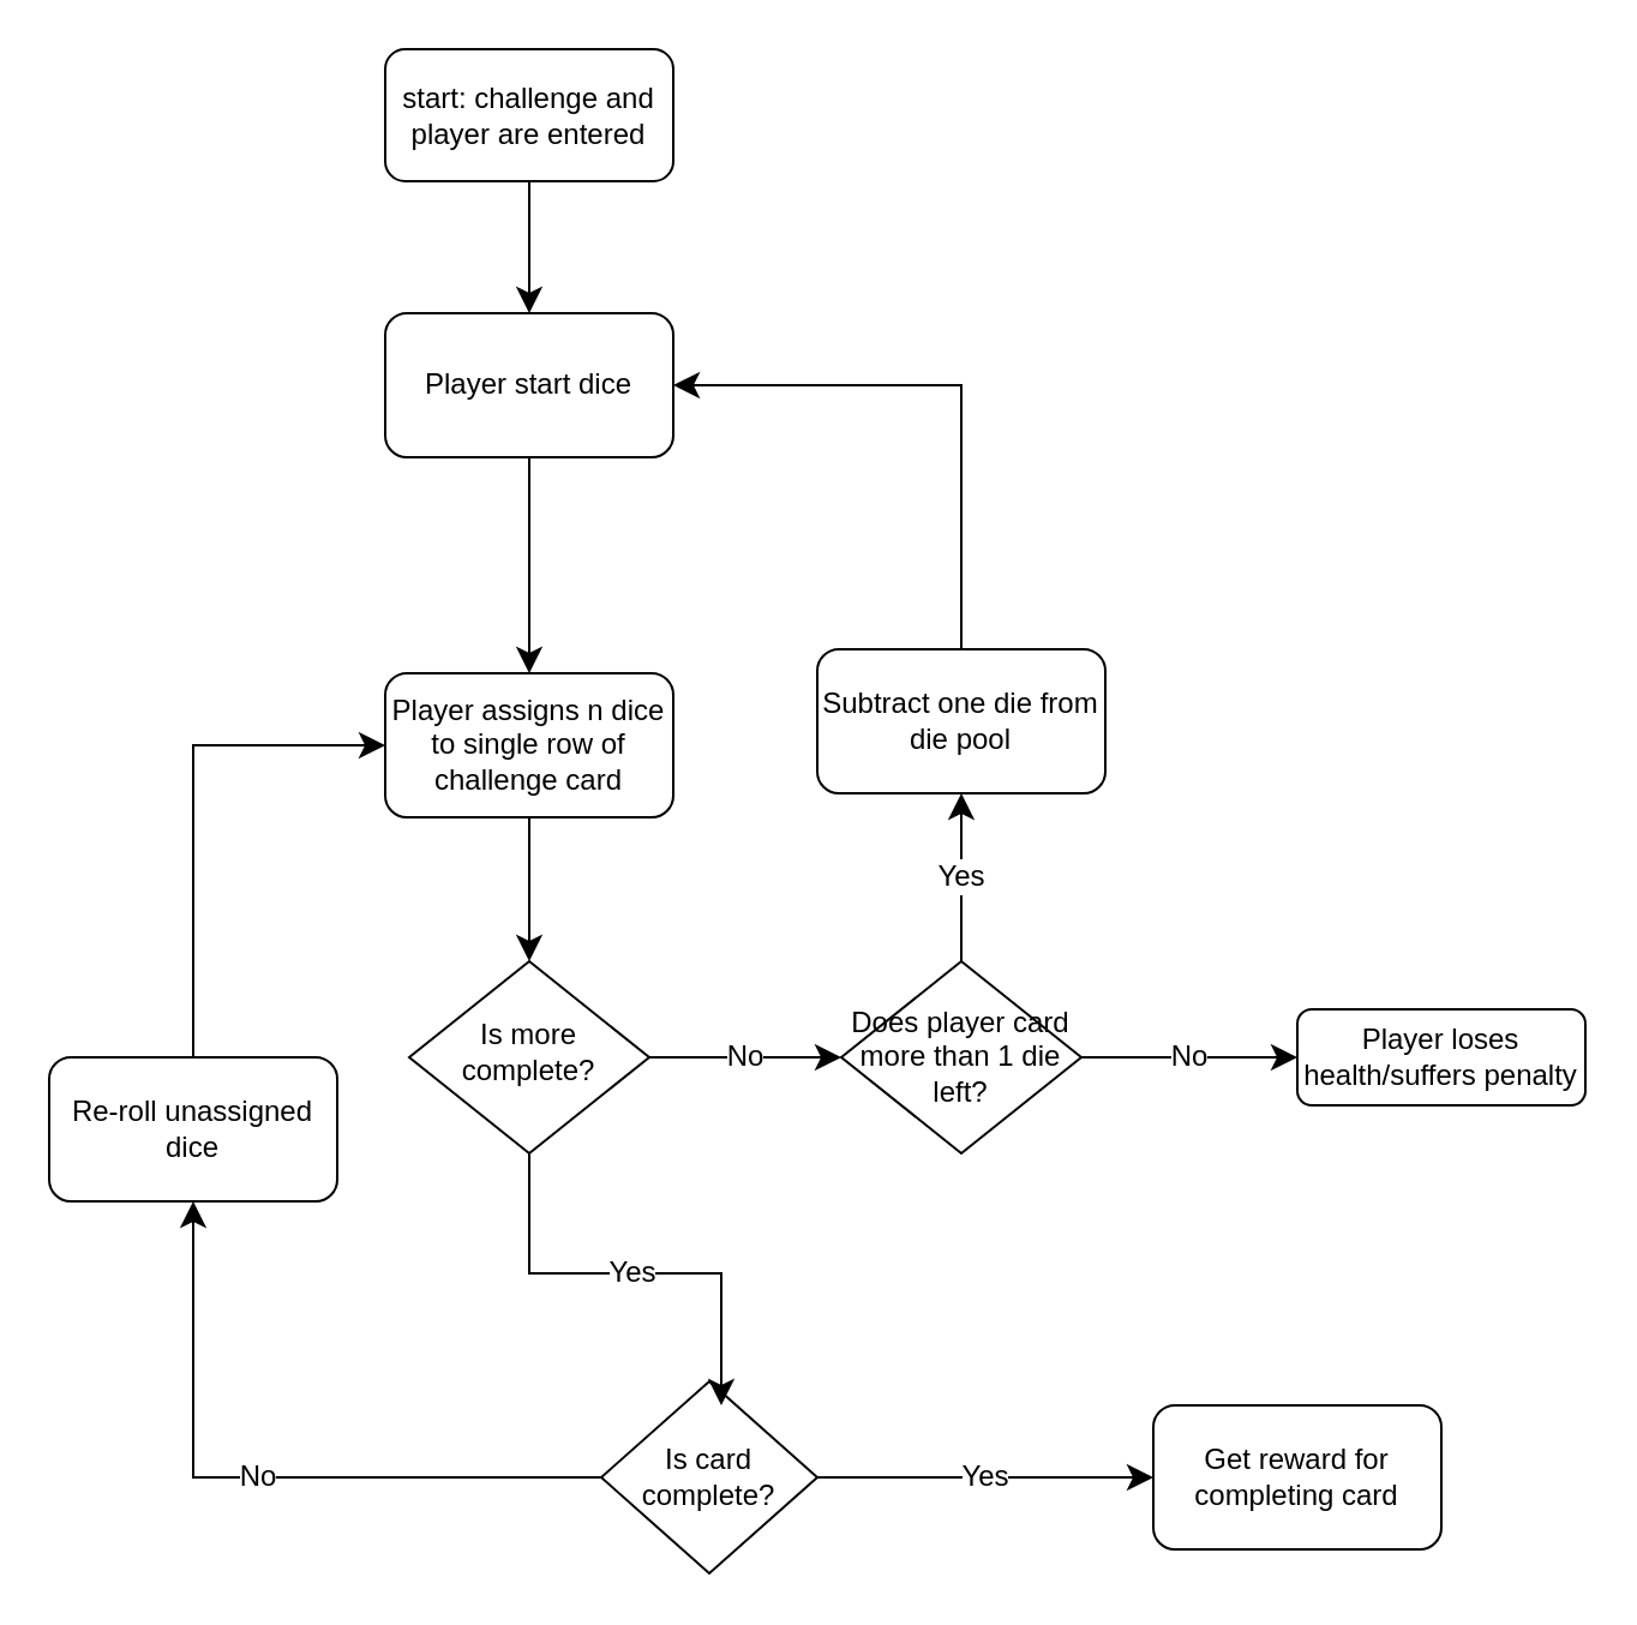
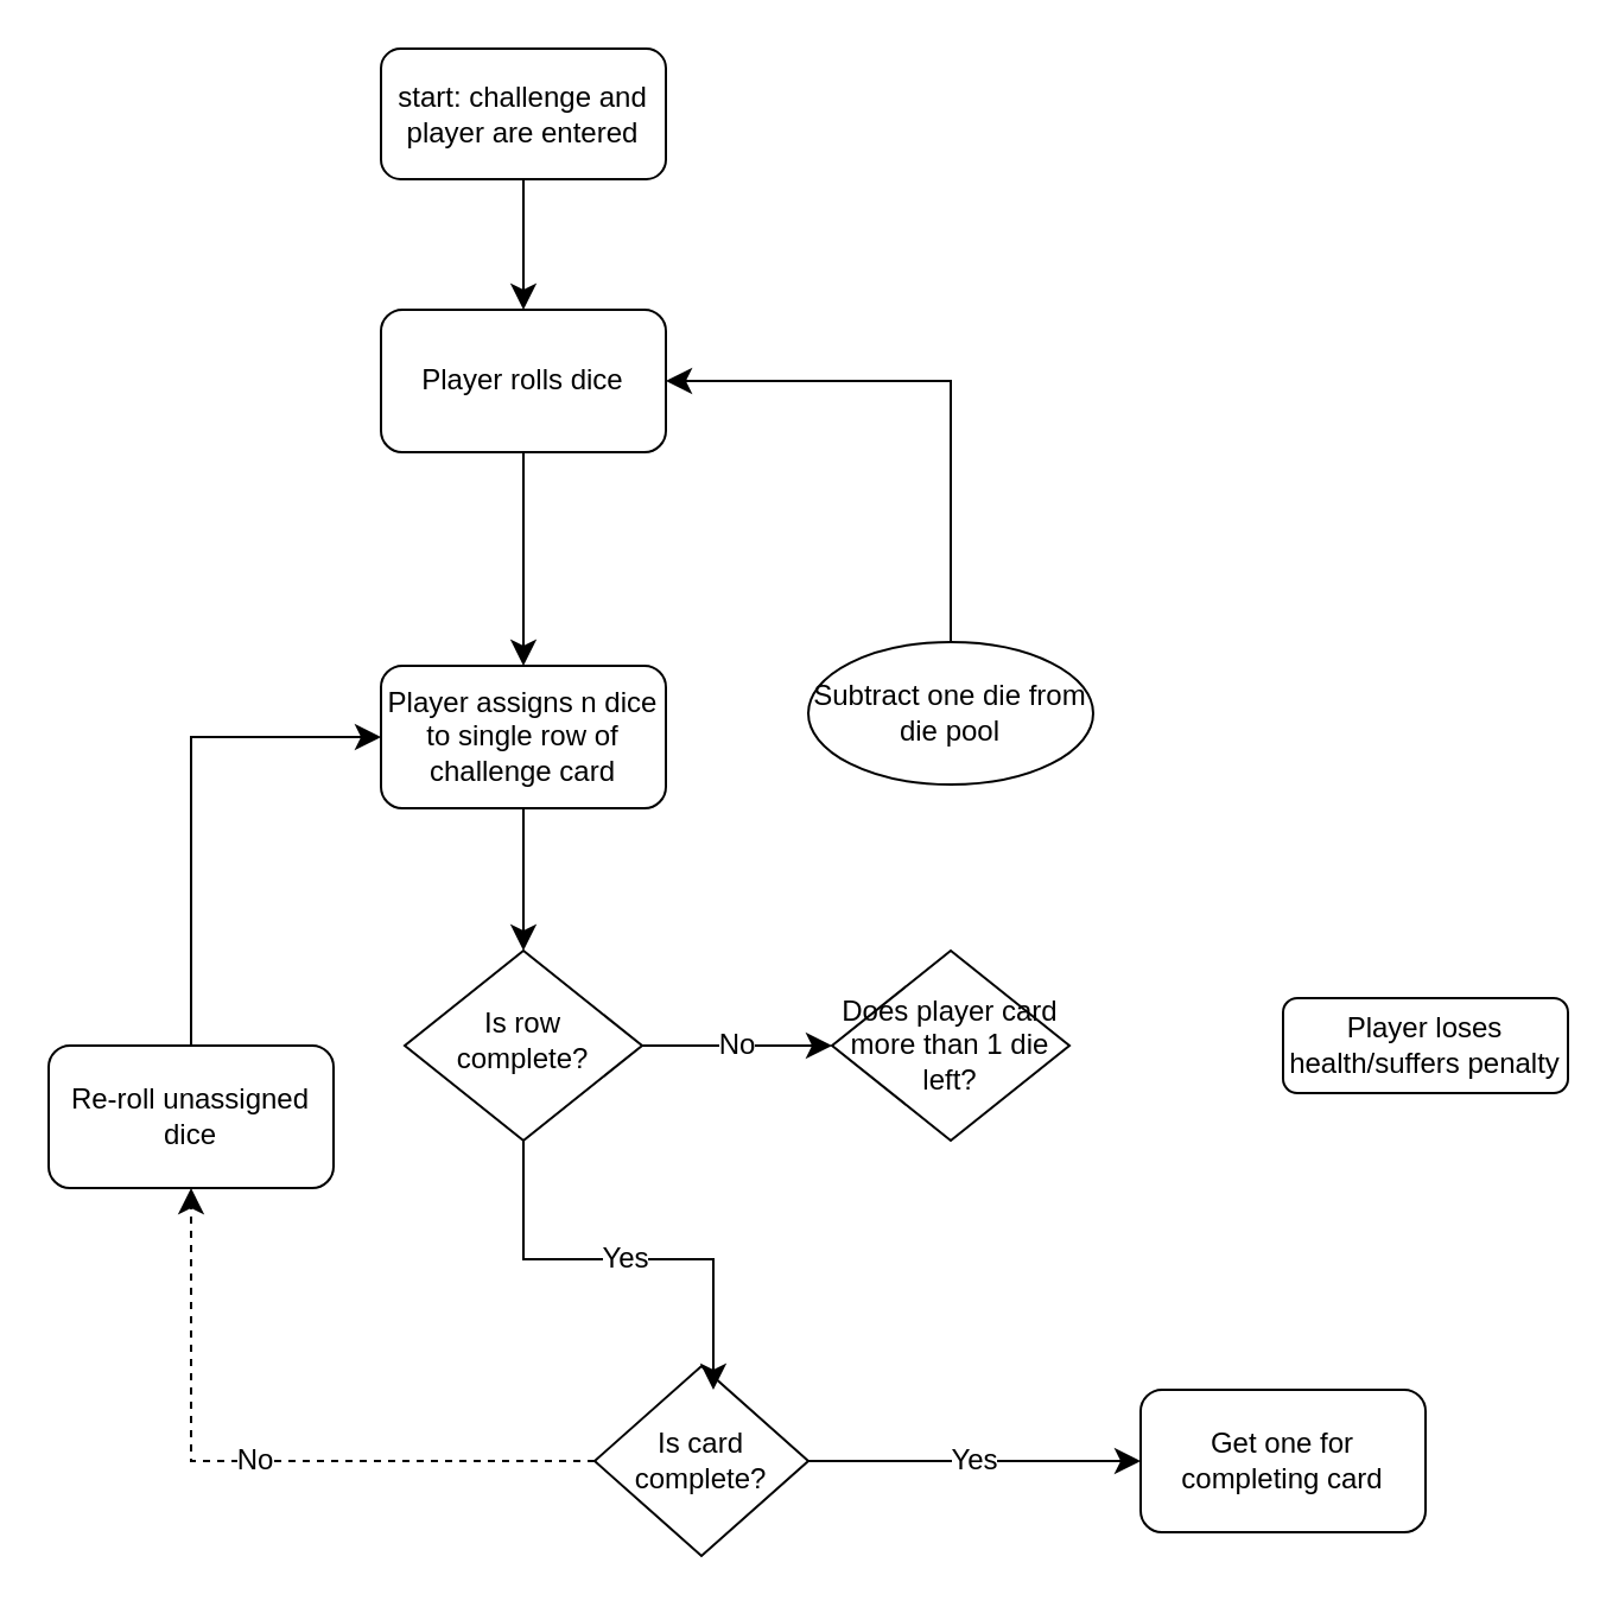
  <mxCell id="0" />
  <mxCell id="1" parent="0" />
  <mxCell id="2" value="" style="edgeStyle=none;curved=1;rounded=0;orthogonalLoop=1;jettySize=auto;html=1;fontSize=12;startSize=8;endSize=8;" edge="1" parent="1" source="3" target="8"><mxGeometry relative="1" as="geometry" /></mxCell>
  <mxCell id="3" value="start: challenge and player are entered" style="rounded=1;whiteSpace=wrap;html=1;fontSize=12;glass=0;strokeWidth=1;shadow=0;" parent="1" vertex="1"><mxGeometry x="160" y="20" width="120" height="55" as="geometry" /></mxCell>
  <mxCell id="4" value="No" style="edgeStyle=none;curved=1;rounded=0;orthogonalLoop=1;jettySize=auto;html=1;exitX=1;exitY=0.5;exitDx=0;exitDy=0;fontSize=12;startSize=8;endSize=8;" edge="1" parent="1" source="5"><mxGeometry relative="1" as="geometry"><mxPoint x="350" y="440" as="targetPoint" /></mxGeometry></mxCell>
- <mxCell id="5" value="Is more complete?" style="rhombus;whiteSpace=wrap;html=1;shadow=0;fontFamily=Helvetica;fontSize=12;align=center;strokeWidth=1;spacing=6;spacingTop=-4;" parent="1" vertex="1"><mxGeometry x="170" y="400" width="100" height="80" as="geometry" /></mxCell>
+ <mxCell id="5" value="Is row complete?" style="rhombus;whiteSpace=wrap;html=1;shadow=0;fontFamily=Helvetica;fontSize=12;align=center;strokeWidth=1;spacing=6;spacingTop=-4;" parent="1" vertex="1"><mxGeometry x="170" y="400" width="100" height="80" as="geometry" /></mxCell>
  <mxCell id="6" value="Player loses health/suffers penalty" style="rounded=1;whiteSpace=wrap;html=1;fontSize=12;glass=0;strokeWidth=1;shadow=0;" parent="1" vertex="1"><mxGeometry x="540" y="420" width="120" height="40" as="geometry" /></mxCell>
  <mxCell id="7" style="edgeStyle=none;curved=1;rounded=0;orthogonalLoop=1;jettySize=auto;html=1;fontSize=12;startSize=8;endSize=8;" edge="1" parent="1" source="8"><mxGeometry relative="1" as="geometry"><mxPoint x="220" y="280" as="targetPoint" /></mxGeometry></mxCell>
- <mxCell id="8" value="Player start dice" style="whiteSpace=wrap;html=1;rounded=1;glass=0;strokeWidth=1;shadow=0;" vertex="1" parent="1"><mxGeometry x="160" y="130" width="120" height="60" as="geometry" /></mxCell>
+ <mxCell id="8" value="Player rolls dice" style="whiteSpace=wrap;html=1;rounded=1;glass=0;strokeWidth=1;shadow=0;" vertex="1" parent="1"><mxGeometry x="160" y="130" width="120" height="60" as="geometry" /></mxCell>
  <mxCell id="9" style="edgeStyle=none;curved=1;rounded=0;orthogonalLoop=1;jettySize=auto;html=1;entryX=0.5;entryY=0;entryDx=0;entryDy=0;fontSize=12;startSize=8;endSize=8;" edge="1" parent="1" source="10" target="5"><mxGeometry relative="1" as="geometry" /></mxCell>
  <mxCell id="10" value="Player assigns n dice to single row of challenge card" style="rounded=1;whiteSpace=wrap;html=1;" vertex="1" parent="1"><mxGeometry x="160" y="280" width="120" height="60" as="geometry" /></mxCell>
- <mxCell id="11" value="Yes" style="edgeStyle=none;curved=1;rounded=0;orthogonalLoop=1;jettySize=auto;html=1;fontSize=12;startSize=8;endSize=8;entryX=0.5;entryY=1;entryDx=0;entryDy=0;" edge="1" parent="1" source="13" target="14"><mxGeometry relative="1" as="geometry"><mxPoint x="400" y="340" as="targetPoint" /></mxGeometry></mxCell>
- <mxCell id="12" value="No" style="edgeStyle=none;curved=1;rounded=0;orthogonalLoop=1;jettySize=auto;html=1;entryX=0;entryY=0.5;entryDx=0;entryDy=0;fontSize=12;startSize=8;endSize=8;" edge="1" parent="1" source="13" target="6"><mxGeometry relative="1" as="geometry" /></mxCell>
  <mxCell id="13" value="Does player card more than 1 die left?" style="rhombus;whiteSpace=wrap;html=1;" vertex="1" parent="1"><mxGeometry x="350" y="400" width="100" height="80" as="geometry" /></mxCell>
- <mxCell id="14" value="Subtract one die from die pool" style="rounded=1;whiteSpace=wrap;html=1;" vertex="1" parent="1"><mxGeometry x="340" y="270" width="120" height="60" as="geometry" /></mxCell>
+ <mxCell id="14" value="Subtract one die from die pool" style="ellipse;whiteSpace=wrap;html=1;" vertex="1" parent="1"><mxGeometry x="340" y="270" width="120" height="60" as="geometry" /></mxCell>
  <mxCell id="15" value="Re-roll unassigned dice" style="rounded=1;whiteSpace=wrap;html=1;" vertex="1" parent="1"><mxGeometry x="20" y="440" width="120" height="60" as="geometry" /></mxCell>
  <mxCell id="16" value="" style="edgeStyle=segmentEdgeStyle;endArrow=classic;html=1;curved=0;rounded=0;endSize=8;startSize=8;sourcePerimeterSpacing=0;targetPerimeterSpacing=0;fontSize=12;entryX=1;entryY=0.5;entryDx=0;entryDy=0;exitX=0.5;exitY=0;exitDx=0;exitDy=0;" edge="1" parent="1" source="14" target="8"><mxGeometry width="140" relative="1" as="geometry"><mxPoint x="380" y="240" as="sourcePoint" /><mxPoint x="520" y="180" as="targetPoint" /><Array as="points"><mxPoint x="400" y="160" /></Array></mxGeometry></mxCell>
  <mxCell id="17" value="Yes" style="edgeStyle=none;curved=1;rounded=0;orthogonalLoop=1;jettySize=auto;html=1;fontSize=12;startSize=8;endSize=8;" edge="1" parent="1" source="18"><mxGeometry relative="1" as="geometry"><mxPoint x="480" y="615" as="targetPoint" /></mxGeometry></mxCell>
  <mxCell id="18" value="Is card complete?" style="rhombus;whiteSpace=wrap;html=1;" vertex="1" parent="1"><mxGeometry x="250" y="575" width="90" height="80" as="geometry" /></mxCell>
  <mxCell id="19" value="Yes" style="edgeStyle=segmentEdgeStyle;endArrow=classic;html=1;curved=0;rounded=0;endSize=8;startSize=8;sourcePerimeterSpacing=0;targetPerimeterSpacing=0;fontSize=12;" edge="1" parent="1"><mxGeometry width="140" relative="1" as="geometry"><mxPoint x="220" y="480" as="sourcePoint" /><mxPoint x="300" y="585" as="targetPoint" /><Array as="points"><mxPoint x="220" y="530" /><mxPoint x="300" y="530" /></Array></mxGeometry></mxCell>
- <mxCell id="20" value="Get reward for completing card" style="rounded=1;whiteSpace=wrap;html=1;" vertex="1" parent="1"><mxGeometry x="480" y="585" width="120" height="60" as="geometry" /></mxCell>
- <mxCell id="21" value="No" style="edgeStyle=segmentEdgeStyle;endArrow=classic;html=1;curved=0;rounded=0;endSize=8;startSize=8;sourcePerimeterSpacing=0;targetPerimeterSpacing=0;fontSize=12;exitX=0;exitY=0.5;exitDx=0;exitDy=0;entryX=0.5;entryY=1;entryDx=0;entryDy=0;" edge="1" parent="1" source="18" target="15"><mxGeometry width="140" relative="1" as="geometry"><mxPoint x="220" y="620" as="sourcePoint" /><mxPoint x="80" y="580" as="targetPoint" /><Array as="points"><mxPoint x="80" y="615" /></Array></mxGeometry></mxCell>
+ <mxCell id="20" value="Get one for completing card" style="rounded=1;whiteSpace=wrap;html=1;" vertex="1" parent="1"><mxGeometry x="480" y="585" width="120" height="60" as="geometry" /></mxCell>
+ <mxCell id="21" value="No" style="edgeStyle=segmentEdgeStyle;endArrow=classic;html=1;curved=0;rounded=0;endSize=8;startSize=8;sourcePerimeterSpacing=0;targetPerimeterSpacing=0;fontSize=12;exitX=0;exitY=0.5;exitDx=0;exitDy=0;entryX=0.5;entryY=1;entryDx=0;entryDy=0;dashed=1;" edge="1" parent="1" source="18" target="15"><mxGeometry width="140" relative="1" as="geometry"><mxPoint x="220" y="620" as="sourcePoint" /><mxPoint x="80" y="580" as="targetPoint" /><Array as="points"><mxPoint x="80" y="615" /></Array></mxGeometry></mxCell>
  <mxCell id="22" value="" style="edgeStyle=segmentEdgeStyle;endArrow=classic;html=1;curved=0;rounded=0;endSize=8;startSize=8;sourcePerimeterSpacing=0;targetPerimeterSpacing=0;fontSize=12;entryX=0;entryY=0.5;entryDx=0;entryDy=0;exitX=0.5;exitY=0;exitDx=0;exitDy=0;" edge="1" parent="1" source="15" target="10"><mxGeometry width="140" relative="1" as="geometry"><mxPoint x="80" y="430" as="sourcePoint" /><mxPoint x="140" y="310" as="targetPoint" /><Array as="points"><mxPoint x="80" y="310" /></Array></mxGeometry></mxCell>
